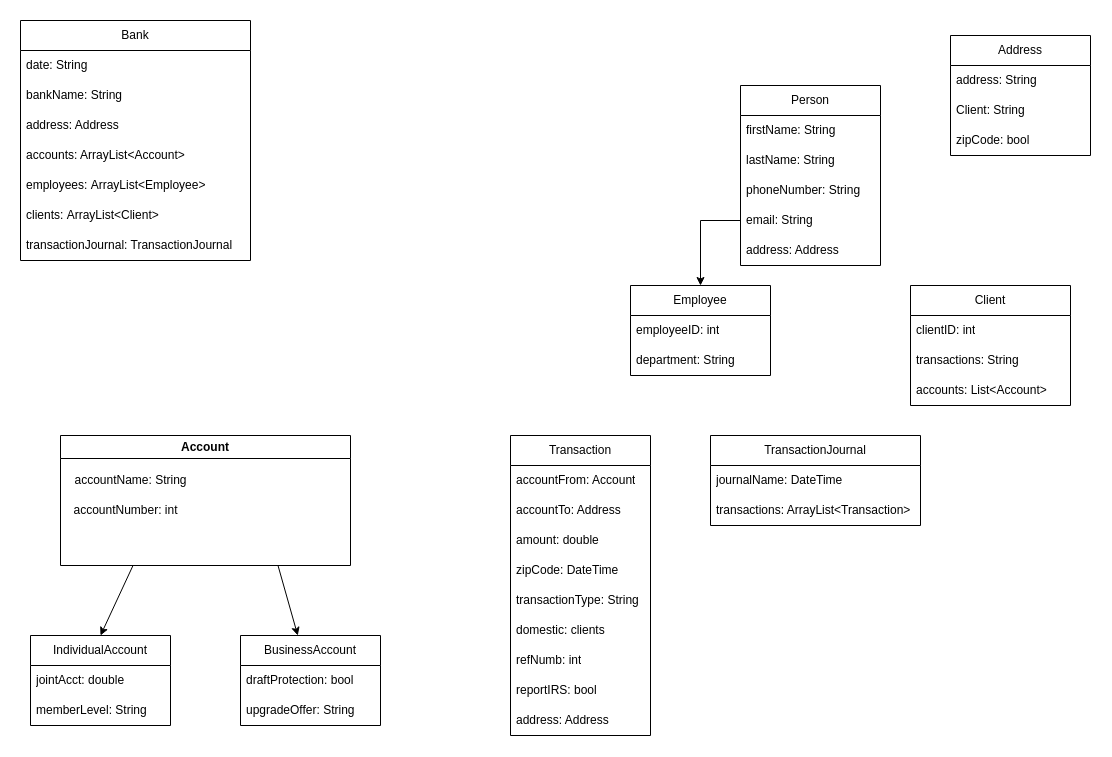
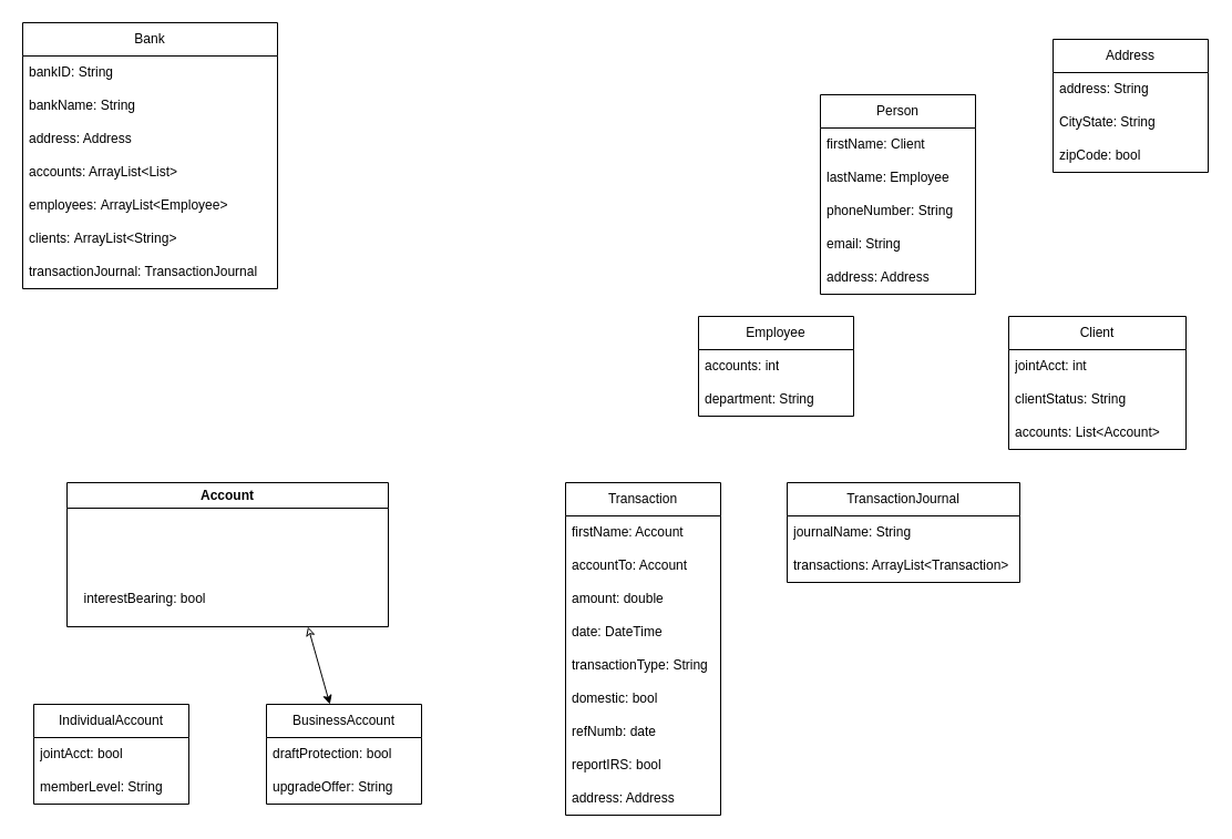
  <mxCell id="0" />
  <mxCell id="1" parent="0" />
  <mxCell id="2" value="Bank" style="swimlane;fontStyle=0;childLayout=stackLayout;horizontal=1;startSize=30;horizontalStack=0;resizeParent=1;resizeParentMax=0;resizeLast=0;collapsible=1;marginBottom=0;whiteSpace=wrap;html=1;" parent="1" vertex="1"><mxGeometry x="20" y="20" width="230" height="240" as="geometry" /></mxCell>
- <mxCell id="3" value="date: String" style="text;strokeColor=none;fillColor=none;align=left;verticalAlign=middle;spacingLeft=4;spacingRight=4;overflow=hidden;points=[[0,0.5],[1,0.5]];portConstraint=eastwest;rotatable=0;whiteSpace=wrap;html=1;" parent="2" vertex="1"><mxGeometry y="30" width="230" height="30" as="geometry" /></mxCell>
+ <mxCell id="3" value="bankID: String" style="text;strokeColor=none;fillColor=none;align=left;verticalAlign=middle;spacingLeft=4;spacingRight=4;overflow=hidden;points=[[0,0.5],[1,0.5]];portConstraint=eastwest;rotatable=0;whiteSpace=wrap;html=1;" parent="2" vertex="1"><mxGeometry y="30" width="230" height="30" as="geometry" /></mxCell>
  <mxCell id="4" value="bankName: String" style="text;strokeColor=none;fillColor=none;align=left;verticalAlign=middle;spacingLeft=4;spacingRight=4;overflow=hidden;points=[[0,0.5],[1,0.5]];portConstraint=eastwest;rotatable=0;whiteSpace=wrap;html=1;" parent="2" vertex="1"><mxGeometry y="60" width="230" height="30" as="geometry" /></mxCell>
  <mxCell id="5" value="address: Address" style="text;strokeColor=none;fillColor=none;align=left;verticalAlign=middle;spacingLeft=4;spacingRight=4;overflow=hidden;points=[[0,0.5],[1,0.5]];portConstraint=eastwest;rotatable=0;whiteSpace=wrap;html=1;" parent="2" vertex="1"><mxGeometry y="90" width="230" height="30" as="geometry" /></mxCell>
- <mxCell id="6" value="accounts: ArrayList&amp;lt;Account&amp;gt;" style="text;strokeColor=none;fillColor=none;align=left;verticalAlign=middle;spacingLeft=4;spacingRight=4;overflow=hidden;points=[[0,0.5],[1,0.5]];portConstraint=eastwest;rotatable=0;whiteSpace=wrap;html=1;" parent="2" vertex="1"><mxGeometry y="120" width="230" height="30" as="geometry" /></mxCell>
+ <mxCell id="6" value="accounts: ArrayList&amp;lt;List&amp;gt;" style="text;strokeColor=none;fillColor=none;align=left;verticalAlign=middle;spacingLeft=4;spacingRight=4;overflow=hidden;points=[[0,0.5],[1,0.5]];portConstraint=eastwest;rotatable=0;whiteSpace=wrap;html=1;" parent="2" vertex="1"><mxGeometry y="120" width="230" height="30" as="geometry" /></mxCell>
  <mxCell id="7" value="employees:&amp;nbsp;ArrayList&amp;lt;Employee&amp;gt;" style="text;strokeColor=none;fillColor=none;align=left;verticalAlign=middle;spacingLeft=4;spacingRight=4;overflow=hidden;points=[[0,0.5],[1,0.5]];portConstraint=eastwest;rotatable=0;whiteSpace=wrap;html=1;" parent="2" vertex="1"><mxGeometry y="150" width="230" height="30" as="geometry" /></mxCell>
- <mxCell id="8" value="clients:&amp;nbsp;ArrayList&amp;lt;Client&amp;gt;" style="text;strokeColor=none;fillColor=none;align=left;verticalAlign=middle;spacingLeft=4;spacingRight=4;overflow=hidden;points=[[0,0.5],[1,0.5]];portConstraint=eastwest;rotatable=0;whiteSpace=wrap;html=1;" parent="2" vertex="1"><mxGeometry y="180" width="230" height="30" as="geometry" /></mxCell>
+ <mxCell id="8" value="clients:&amp;nbsp;ArrayList&amp;lt;String&amp;gt;" style="text;strokeColor=none;fillColor=none;align=left;verticalAlign=middle;spacingLeft=4;spacingRight=4;overflow=hidden;points=[[0,0.5],[1,0.5]];portConstraint=eastwest;rotatable=0;whiteSpace=wrap;html=1;" parent="2" vertex="1"><mxGeometry y="180" width="230" height="30" as="geometry" /></mxCell>
  <mxCell id="9" value="transactionJournal: TransactionJournal" style="text;strokeColor=none;fillColor=none;align=left;verticalAlign=middle;spacingLeft=4;spacingRight=4;overflow=hidden;points=[[0,0.5],[1,0.5]];portConstraint=eastwest;rotatable=0;whiteSpace=wrap;html=1;" parent="2" vertex="1"><mxGeometry y="210" width="230" height="30" as="geometry" /></mxCell>
  <mxCell id="10" value="Account" style="swimlane;whiteSpace=wrap;html=1;" parent="1" vertex="1"><mxGeometry x="60" y="435" width="290" height="130" as="geometry" /></mxCell>
- <mxCell id="11" value="accountName: String" style="text;html=1;align=center;verticalAlign=middle;resizable=0;points=[];autosize=1;strokeColor=none;fillColor=none;" parent="10" vertex="1"><mxGeometry y="30" width="140" height="30" as="geometry" /></mxCell>
- <mxCell id="12" value="accountNumber: int" style="text;html=1;align=center;verticalAlign=middle;resizable=0;points=[];autosize=1;strokeColor=none;fillColor=none;" parent="10" vertex="1"><mxGeometry y="60" width="130" height="30" as="geometry" /></mxCell>
+ <mxCell id="13" value="interestBearing: bool" style="text;html=1;align=center;verticalAlign=middle;resizable=0;points=[];autosize=1;strokeColor=none;fillColor=none;" parent="10" vertex="1"><mxGeometry x="5" y="90" width="130" height="30" as="geometry" /></mxCell>
  <mxCell id="14" value="IndividualAccount" style="swimlane;fontStyle=0;childLayout=stackLayout;horizontal=1;startSize=30;horizontalStack=0;resizeParent=1;resizeParentMax=0;resizeLast=0;collapsible=1;marginBottom=0;whiteSpace=wrap;html=1;" parent="1" vertex="1"><mxGeometry x="30" y="635" width="140" height="90" as="geometry" /></mxCell>
- <mxCell id="15" value="jointAcct: double" style="text;strokeColor=none;fillColor=none;align=left;verticalAlign=middle;spacingLeft=4;spacingRight=4;overflow=hidden;points=[[0,0.5],[1,0.5]];portConstraint=eastwest;rotatable=0;whiteSpace=wrap;html=1;" parent="14" vertex="1"><mxGeometry y="30" width="140" height="30" as="geometry" /></mxCell>
+ <mxCell id="15" value="jointAcct: bool" style="text;strokeColor=none;fillColor=none;align=left;verticalAlign=middle;spacingLeft=4;spacingRight=4;overflow=hidden;points=[[0,0.5],[1,0.5]];portConstraint=eastwest;rotatable=0;whiteSpace=wrap;html=1;" parent="14" vertex="1"><mxGeometry y="30" width="140" height="30" as="geometry" /></mxCell>
  <mxCell id="16" value="memberLevel: String" style="text;strokeColor=none;fillColor=none;align=left;verticalAlign=middle;spacingLeft=4;spacingRight=4;overflow=hidden;points=[[0,0.5],[1,0.5]];portConstraint=eastwest;rotatable=0;whiteSpace=wrap;html=1;" parent="14" vertex="1"><mxGeometry y="60" width="140" height="30" as="geometry" /></mxCell>
  <mxCell id="17" value="BusinessAccount" style="swimlane;fontStyle=0;childLayout=stackLayout;horizontal=1;startSize=30;horizontalStack=0;resizeParent=1;resizeParentMax=0;resizeLast=0;collapsible=1;marginBottom=0;whiteSpace=wrap;html=1;" parent="1" vertex="1"><mxGeometry x="240" y="635" width="140" height="90" as="geometry" /></mxCell>
  <mxCell id="18" value="draftProtection: bool" style="text;strokeColor=none;fillColor=none;align=left;verticalAlign=middle;spacingLeft=4;spacingRight=4;overflow=hidden;points=[[0,0.5],[1,0.5]];portConstraint=eastwest;rotatable=0;whiteSpace=wrap;html=1;" parent="17" vertex="1"><mxGeometry y="30" width="140" height="30" as="geometry" /></mxCell>
  <mxCell id="19" value="upgradeOffer: String" style="text;strokeColor=none;fillColor=none;align=left;verticalAlign=middle;spacingLeft=4;spacingRight=4;overflow=hidden;points=[[0,0.5],[1,0.5]];portConstraint=eastwest;rotatable=0;whiteSpace=wrap;html=1;" parent="17" vertex="1"><mxGeometry y="60" width="140" height="30" as="geometry" /></mxCell>
- <mxCell id="20" value="" style="endArrow=none;startArrow=classic;html=1;rounded=0;entryX=0.75;entryY=1;entryDx=0;entryDy=0;startFill=1;endFill=0;" parent="1" source="17" target="10" edge="1"><mxGeometry width="50" height="50" relative="1" as="geometry"><mxPoint x="610" y="465" as="sourcePoint" /><mxPoint x="630" y="465" as="targetPoint" /></mxGeometry></mxCell>
+ <mxCell id="20" value="" style="endArrow=classic;startArrow=classic;html=1;rounded=0;entryX=0.75;entryY=1;entryDx=0;entryDy=0;startFill=1;endFill=0;" parent="1" source="17" target="10" edge="1"><mxGeometry width="50" height="50" relative="1" as="geometry"><mxPoint x="610" y="465" as="sourcePoint" /><mxPoint x="630" y="465" as="targetPoint" /></mxGeometry></mxCell>
  <mxCell id="21" value="Address" style="swimlane;fontStyle=0;childLayout=stackLayout;horizontal=1;startSize=30;horizontalStack=0;resizeParent=1;resizeParentMax=0;resizeLast=0;collapsible=1;marginBottom=0;whiteSpace=wrap;html=1;" parent="1" vertex="1"><mxGeometry x="950" y="35" width="140" height="120" as="geometry" /></mxCell>
  <mxCell id="22" value="address: String" style="text;strokeColor=none;fillColor=none;align=left;verticalAlign=middle;spacingLeft=4;spacingRight=4;overflow=hidden;points=[[0,0.5],[1,0.5]];portConstraint=eastwest;rotatable=0;whiteSpace=wrap;html=1;" parent="21" vertex="1"><mxGeometry y="30" width="140" height="30" as="geometry" /></mxCell>
- <mxCell id="23" value="Client: String" style="text;strokeColor=none;fillColor=none;align=left;verticalAlign=middle;spacingLeft=4;spacingRight=4;overflow=hidden;points=[[0,0.5],[1,0.5]];portConstraint=eastwest;rotatable=0;whiteSpace=wrap;html=1;" parent="21" vertex="1"><mxGeometry y="60" width="140" height="30" as="geometry" /></mxCell>
+ <mxCell id="23" value="CityState: String" style="text;strokeColor=none;fillColor=none;align=left;verticalAlign=middle;spacingLeft=4;spacingRight=4;overflow=hidden;points=[[0,0.5],[1,0.5]];portConstraint=eastwest;rotatable=0;whiteSpace=wrap;html=1;" parent="21" vertex="1"><mxGeometry y="60" width="140" height="30" as="geometry" /></mxCell>
  <mxCell id="24" value="zipCode: bool" style="text;strokeColor=none;fillColor=none;align=left;verticalAlign=middle;spacingLeft=4;spacingRight=4;overflow=hidden;points=[[0,0.5],[1,0.5]];portConstraint=eastwest;rotatable=0;whiteSpace=wrap;html=1;" parent="21" vertex="1"><mxGeometry y="90" width="140" height="30" as="geometry" /></mxCell>
- <mxCell id="25" value="" style="endArrow=none;startArrow=classic;html=1;rounded=0;exitX=0.5;exitY=0;exitDx=0;exitDy=0;entryX=0.25;entryY=1;entryDx=0;entryDy=0;endFill=0;" parent="1" source="14" target="10" edge="1"><mxGeometry width="50" height="50" relative="1" as="geometry"><mxPoint x="440" y="345" as="sourcePoint" /><mxPoint x="450" y="325" as="targetPoint" /></mxGeometry></mxCell>
  <mxCell id="26" value="Transaction" style="swimlane;fontStyle=0;childLayout=stackLayout;horizontal=1;startSize=30;horizontalStack=0;resizeParent=1;resizeParentMax=0;resizeLast=0;collapsible=1;marginBottom=0;whiteSpace=wrap;html=1;" parent="1" vertex="1"><mxGeometry x="510" y="435" width="140" height="300" as="geometry" /></mxCell>
- <mxCell id="27" value="accountFrom: Account" style="text;strokeColor=none;fillColor=none;align=left;verticalAlign=middle;spacingLeft=4;spacingRight=4;overflow=hidden;points=[[0,0.5],[1,0.5]];portConstraint=eastwest;rotatable=0;whiteSpace=wrap;html=1;" parent="26" vertex="1"><mxGeometry y="30" width="140" height="30" as="geometry" /></mxCell>
- <mxCell id="28" value="accountTo: Address" style="text;strokeColor=none;fillColor=none;align=left;verticalAlign=middle;spacingLeft=4;spacingRight=4;overflow=hidden;points=[[0,0.5],[1,0.5]];portConstraint=eastwest;rotatable=0;whiteSpace=wrap;html=1;" parent="26" vertex="1"><mxGeometry y="60" width="140" height="30" as="geometry" /></mxCell>
+ <mxCell id="27" value="firstName: Account" style="text;strokeColor=none;fillColor=none;align=left;verticalAlign=middle;spacingLeft=4;spacingRight=4;overflow=hidden;points=[[0,0.5],[1,0.5]];portConstraint=eastwest;rotatable=0;whiteSpace=wrap;html=1;" parent="26" vertex="1"><mxGeometry y="30" width="140" height="30" as="geometry" /></mxCell>
+ <mxCell id="28" value="accountTo: Account" style="text;strokeColor=none;fillColor=none;align=left;verticalAlign=middle;spacingLeft=4;spacingRight=4;overflow=hidden;points=[[0,0.5],[1,0.5]];portConstraint=eastwest;rotatable=0;whiteSpace=wrap;html=1;" parent="26" vertex="1"><mxGeometry y="60" width="140" height="30" as="geometry" /></mxCell>
  <mxCell id="29" value="amount: double" style="text;strokeColor=none;fillColor=none;align=left;verticalAlign=middle;spacingLeft=4;spacingRight=4;overflow=hidden;points=[[0,0.5],[1,0.5]];portConstraint=eastwest;rotatable=0;whiteSpace=wrap;html=1;" parent="26" vertex="1"><mxGeometry y="90" width="140" height="30" as="geometry" /></mxCell>
- <mxCell id="30" value="zipCode: DateTime" style="text;strokeColor=none;fillColor=none;align=left;verticalAlign=middle;spacingLeft=4;spacingRight=4;overflow=hidden;points=[[0,0.5],[1,0.5]];portConstraint=eastwest;rotatable=0;whiteSpace=wrap;html=1;" parent="26" vertex="1"><mxGeometry y="120" width="140" height="30" as="geometry" /></mxCell>
+ <mxCell id="30" value="date: DateTime" style="text;strokeColor=none;fillColor=none;align=left;verticalAlign=middle;spacingLeft=4;spacingRight=4;overflow=hidden;points=[[0,0.5],[1,0.5]];portConstraint=eastwest;rotatable=0;whiteSpace=wrap;html=1;" parent="26" vertex="1"><mxGeometry y="120" width="140" height="30" as="geometry" /></mxCell>
  <mxCell id="31" value="transactionType: String" style="text;strokeColor=none;fillColor=none;align=left;verticalAlign=middle;spacingLeft=4;spacingRight=4;overflow=hidden;points=[[0,0.5],[1,0.5]];portConstraint=eastwest;rotatable=0;whiteSpace=wrap;html=1;" parent="26" vertex="1"><mxGeometry y="150" width="140" height="30" as="geometry" /></mxCell>
- <mxCell id="32" value="domestic: clients" style="text;strokeColor=none;fillColor=none;align=left;verticalAlign=middle;spacingLeft=4;spacingRight=4;overflow=hidden;points=[[0,0.5],[1,0.5]];portConstraint=eastwest;rotatable=0;whiteSpace=wrap;html=1;" parent="26" vertex="1"><mxGeometry y="180" width="140" height="30" as="geometry" /></mxCell>
- <mxCell id="33" value="refNumb: int" style="text;strokeColor=none;fillColor=none;align=left;verticalAlign=middle;spacingLeft=4;spacingRight=4;overflow=hidden;points=[[0,0.5],[1,0.5]];portConstraint=eastwest;rotatable=0;whiteSpace=wrap;html=1;" parent="26" vertex="1"><mxGeometry y="210" width="140" height="30" as="geometry" /></mxCell>
+ <mxCell id="32" value="domestic: bool" style="text;strokeColor=none;fillColor=none;align=left;verticalAlign=middle;spacingLeft=4;spacingRight=4;overflow=hidden;points=[[0,0.5],[1,0.5]];portConstraint=eastwest;rotatable=0;whiteSpace=wrap;html=1;" parent="26" vertex="1"><mxGeometry y="180" width="140" height="30" as="geometry" /></mxCell>
+ <mxCell id="33" value="refNumb: date" style="text;strokeColor=none;fillColor=none;align=left;verticalAlign=middle;spacingLeft=4;spacingRight=4;overflow=hidden;points=[[0,0.5],[1,0.5]];portConstraint=eastwest;rotatable=0;whiteSpace=wrap;html=1;" parent="26" vertex="1"><mxGeometry y="210" width="140" height="30" as="geometry" /></mxCell>
  <mxCell id="34" value="reportIRS: bool" style="text;strokeColor=none;fillColor=none;align=left;verticalAlign=middle;spacingLeft=4;spacingRight=4;overflow=hidden;points=[[0,0.5],[1,0.5]];portConstraint=eastwest;rotatable=0;whiteSpace=wrap;html=1;" parent="26" vertex="1"><mxGeometry y="240" width="140" height="30" as="geometry" /></mxCell>
  <mxCell id="35" value="address: Address" style="text;strokeColor=none;fillColor=none;align=left;verticalAlign=middle;spacingLeft=4;spacingRight=4;overflow=hidden;points=[[0,0.5],[1,0.5]];portConstraint=eastwest;rotatable=0;whiteSpace=wrap;html=1;" parent="26" vertex="1"><mxGeometry y="270" width="140" height="30" as="geometry" /></mxCell>
  <mxCell id="36" value="Person" style="swimlane;fontStyle=0;childLayout=stackLayout;horizontal=1;startSize=30;horizontalStack=0;resizeParent=1;resizeParentMax=0;resizeLast=0;collapsible=1;marginBottom=0;whiteSpace=wrap;html=1;" parent="1" vertex="1"><mxGeometry x="740" y="85" width="140" height="180" as="geometry"><mxRectangle x="460" y="20" width="80" height="30" as="alternateBounds" /></mxGeometry></mxCell>
- <mxCell id="37" value="firstName: String" style="text;strokeColor=none;fillColor=none;align=left;verticalAlign=middle;spacingLeft=4;spacingRight=4;overflow=hidden;points=[[0,0.5],[1,0.5]];portConstraint=eastwest;rotatable=0;whiteSpace=wrap;html=1;" parent="36" vertex="1"><mxGeometry y="30" width="140" height="30" as="geometry" /></mxCell>
- <mxCell id="38" value="lastName: String" style="text;strokeColor=none;fillColor=none;align=left;verticalAlign=middle;spacingLeft=4;spacingRight=4;overflow=hidden;points=[[0,0.5],[1,0.5]];portConstraint=eastwest;rotatable=0;whiteSpace=wrap;html=1;" parent="36" vertex="1"><mxGeometry y="60" width="140" height="30" as="geometry" /></mxCell>
+ <mxCell id="37" value="firstName: Client" style="text;strokeColor=none;fillColor=none;align=left;verticalAlign=middle;spacingLeft=4;spacingRight=4;overflow=hidden;points=[[0,0.5],[1,0.5]];portConstraint=eastwest;rotatable=0;whiteSpace=wrap;html=1;" parent="36" vertex="1"><mxGeometry y="30" width="140" height="30" as="geometry" /></mxCell>
+ <mxCell id="38" value="lastName: Employee" style="text;strokeColor=none;fillColor=none;align=left;verticalAlign=middle;spacingLeft=4;spacingRight=4;overflow=hidden;points=[[0,0.5],[1,0.5]];portConstraint=eastwest;rotatable=0;whiteSpace=wrap;html=1;" parent="36" vertex="1"><mxGeometry y="60" width="140" height="30" as="geometry" /></mxCell>
  <mxCell id="39" value="phoneNumber: String" style="text;strokeColor=none;fillColor=none;align=left;verticalAlign=middle;spacingLeft=4;spacingRight=4;overflow=hidden;points=[[0,0.5],[1,0.5]];portConstraint=eastwest;rotatable=0;whiteSpace=wrap;html=1;" parent="36" vertex="1"><mxGeometry y="90" width="140" height="30" as="geometry" /></mxCell>
  <mxCell id="40" value="email: String" style="text;strokeColor=none;fillColor=none;align=left;verticalAlign=middle;spacingLeft=4;spacingRight=4;overflow=hidden;points=[[0,0.5],[1,0.5]];portConstraint=eastwest;rotatable=0;whiteSpace=wrap;html=1;" parent="36" vertex="1"><mxGeometry y="120" width="140" height="30" as="geometry" /></mxCell>
  <mxCell id="41" value="address: Address" style="text;strokeColor=none;fillColor=none;align=left;verticalAlign=middle;spacingLeft=4;spacingRight=4;overflow=hidden;points=[[0,0.5],[1,0.5]];portConstraint=eastwest;rotatable=0;whiteSpace=wrap;html=1;" parent="36" vertex="1"><mxGeometry y="150" width="140" height="30" as="geometry" /></mxCell>
  <mxCell id="42" value="Employee" style="swimlane;fontStyle=0;childLayout=stackLayout;horizontal=1;startSize=30;horizontalStack=0;resizeParent=1;resizeParentMax=0;resizeLast=0;collapsible=1;marginBottom=0;whiteSpace=wrap;html=1;" parent="1" vertex="1"><mxGeometry x="630" y="285" width="140" height="90" as="geometry"><mxRectangle x="460" y="20" width="80" height="30" as="alternateBounds" /></mxGeometry></mxCell>
- <mxCell id="43" value="employeeID: int" style="text;strokeColor=none;fillColor=none;align=left;verticalAlign=middle;spacingLeft=4;spacingRight=4;overflow=hidden;points=[[0,0.5],[1,0.5]];portConstraint=eastwest;rotatable=0;whiteSpace=wrap;html=1;" parent="42" vertex="1"><mxGeometry y="30" width="140" height="30" as="geometry" /></mxCell>
+ <mxCell id="43" value="accounts: int" style="text;strokeColor=none;fillColor=none;align=left;verticalAlign=middle;spacingLeft=4;spacingRight=4;overflow=hidden;points=[[0,0.5],[1,0.5]];portConstraint=eastwest;rotatable=0;whiteSpace=wrap;html=1;" parent="42" vertex="1"><mxGeometry y="30" width="140" height="30" as="geometry" /></mxCell>
  <mxCell id="44" value="department: String" style="text;strokeColor=none;fillColor=none;align=left;verticalAlign=middle;spacingLeft=4;spacingRight=4;overflow=hidden;points=[[0,0.5],[1,0.5]];portConstraint=eastwest;rotatable=0;whiteSpace=wrap;html=1;" parent="42" vertex="1"><mxGeometry y="60" width="140" height="30" as="geometry" /></mxCell>
  <mxCell id="45" value="Client" style="swimlane;fontStyle=0;childLayout=stackLayout;horizontal=1;startSize=30;horizontalStack=0;resizeParent=1;resizeParentMax=0;resizeLast=0;collapsible=1;marginBottom=0;whiteSpace=wrap;html=1;" parent="1" vertex="1"><mxGeometry x="910" y="285" width="160" height="120" as="geometry"><mxRectangle x="460" y="20" width="80" height="30" as="alternateBounds" /></mxGeometry></mxCell>
- <mxCell id="46" value="clientID: int" style="text;strokeColor=none;fillColor=none;align=left;verticalAlign=middle;spacingLeft=4;spacingRight=4;overflow=hidden;points=[[0,0.5],[1,0.5]];portConstraint=eastwest;rotatable=0;whiteSpace=wrap;html=1;" parent="45" vertex="1"><mxGeometry y="30" width="160" height="30" as="geometry" /></mxCell>
- <mxCell id="47" value="transactions: String" style="text;strokeColor=none;fillColor=none;align=left;verticalAlign=middle;spacingLeft=4;spacingRight=4;overflow=hidden;points=[[0,0.5],[1,0.5]];portConstraint=eastwest;rotatable=0;whiteSpace=wrap;html=1;" parent="45" vertex="1"><mxGeometry y="60" width="160" height="30" as="geometry" /></mxCell>
+ <mxCell id="46" value="jointAcct: int" style="text;strokeColor=none;fillColor=none;align=left;verticalAlign=middle;spacingLeft=4;spacingRight=4;overflow=hidden;points=[[0,0.5],[1,0.5]];portConstraint=eastwest;rotatable=0;whiteSpace=wrap;html=1;" parent="45" vertex="1"><mxGeometry y="30" width="160" height="30" as="geometry" /></mxCell>
+ <mxCell id="47" value="clientStatus: String" style="text;strokeColor=none;fillColor=none;align=left;verticalAlign=middle;spacingLeft=4;spacingRight=4;overflow=hidden;points=[[0,0.5],[1,0.5]];portConstraint=eastwest;rotatable=0;whiteSpace=wrap;html=1;" parent="45" vertex="1"><mxGeometry y="60" width="160" height="30" as="geometry" /></mxCell>
  <mxCell id="48" value="accounts: List&amp;lt;Account&amp;gt;" style="text;strokeColor=none;fillColor=none;align=left;verticalAlign=middle;spacingLeft=4;spacingRight=4;overflow=hidden;points=[[0,0.5],[1,0.5]];portConstraint=eastwest;rotatable=0;whiteSpace=wrap;html=1;" parent="45" vertex="1"><mxGeometry y="90" width="160" height="30" as="geometry" /></mxCell>
- <mxCell id="49" style="edgeStyle=orthogonalEdgeStyle;rounded=0;orthogonalLoop=1;jettySize=auto;html=1;" parent="1" source="40" target="42" edge="1"><mxGeometry relative="1" as="geometry" /></mxCell>
  <mxCell id="50" value="TransactionJournal" style="swimlane;fontStyle=0;childLayout=stackLayout;horizontal=1;startSize=30;horizontalStack=0;resizeParent=1;resizeParentMax=0;resizeLast=0;collapsible=1;marginBottom=0;whiteSpace=wrap;html=1;" parent="1" vertex="1"><mxGeometry x="710" y="435" width="210" height="90" as="geometry" /></mxCell>
- <mxCell id="51" value="journalName: DateTime" style="text;strokeColor=none;fillColor=none;align=left;verticalAlign=middle;spacingLeft=4;spacingRight=4;overflow=hidden;points=[[0,0.5],[1,0.5]];portConstraint=eastwest;rotatable=0;whiteSpace=wrap;html=1;" parent="50" vertex="1"><mxGeometry y="30" width="210" height="30" as="geometry" /></mxCell>
+ <mxCell id="51" value="journalName: String" style="text;strokeColor=none;fillColor=none;align=left;verticalAlign=middle;spacingLeft=4;spacingRight=4;overflow=hidden;points=[[0,0.5],[1,0.5]];portConstraint=eastwest;rotatable=0;whiteSpace=wrap;html=1;" parent="50" vertex="1"><mxGeometry y="30" width="210" height="30" as="geometry" /></mxCell>
  <mxCell id="52" value="transactions: ArrayList&amp;lt;Transaction&amp;gt;" style="text;strokeColor=none;fillColor=none;align=left;verticalAlign=middle;spacingLeft=4;spacingRight=4;overflow=hidden;points=[[0,0.5],[1,0.5]];portConstraint=eastwest;rotatable=0;whiteSpace=wrap;html=1;" parent="50" vertex="1"><mxGeometry y="60" width="210" height="30" as="geometry" /></mxCell>
